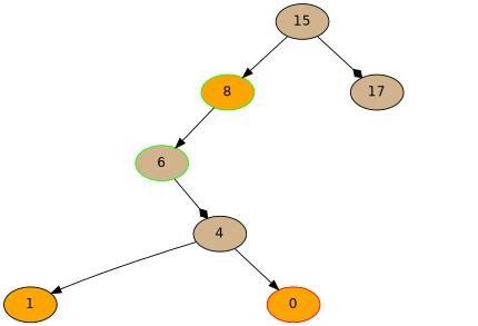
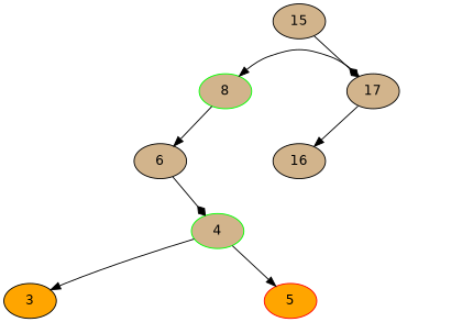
  digraph {
    fontname=Helvetica
    node [fontname=Helvetica style=filled]
    edge [fontname=Helvetica style=invis]
-   8 [color=green fillcolor=orange]
+   8 [color=green fillcolor=tan]
    m15 [style=invis width=0.1]
    17 [fillcolor=tan]
-   6 [color=green fillcolor=tan]
+   6 [color=black fillcolor=tan]
    m8 [style=invis width=0.1]
    m6 [style=invis width=0.1]
    r6 [style=invis width=0.1]
-   3 [fillcolor=orange label=1]
-   5 [color=red fillcolor=orange label=0]
+   3 [fillcolor=orange]
+   5 [color=red fillcolor=orange]
    m4 [style=invis width=0.1]
    m17 [style=invis width=0.1]
+   16 [fillcolor=tan]
    l17 [style=invis width=0.1]
-   4 [fillcolor=tan]
+   4 [fillcolor=tan color=green]
    15 [fillcolor=tan]
    subgraph sub_1 {
      rank=same
      8
      m15
      17
    }
    subgraph sub_2 {
      rank=same
      6
      m8
    }
    subgraph sub_3 {
      rank=same
      m6
      r6
      3
    }
    subgraph sub_4 {
      rank=same
      3
      5
      m4
    }
    subgraph sub_5 {
      rank=same
      m17
+     16
      l17
    }
    8 -> m15
    8 -> 6 [arrowhead=normal style=""]
    8 -> m8
    m15 -> 17
    17 -> m17
+   17 -> 16 [arrowhead=normal style=""]
    17 -> l17
    6 -> m8
    6 -> m6
    6 -> r6
    6 -> 4 [arrowhead=diamond style=""]
    m6 -> r6
    3 -> m6
    3 -> m4
    m4 -> 5
    m17 -> l17
+   16 -> m17
    4 -> 3 [arrowhead=normal style=""]
    4 -> 5 [arrowhead=normal style=""]
    4 -> m4
-   15 -> 8 [arrowhead=normal style=""]
+   17 -> 8 [arrowhead=normal style=""]
    15 -> m15
    15 -> 17 [arrowhead=diamond style=""]
  }
